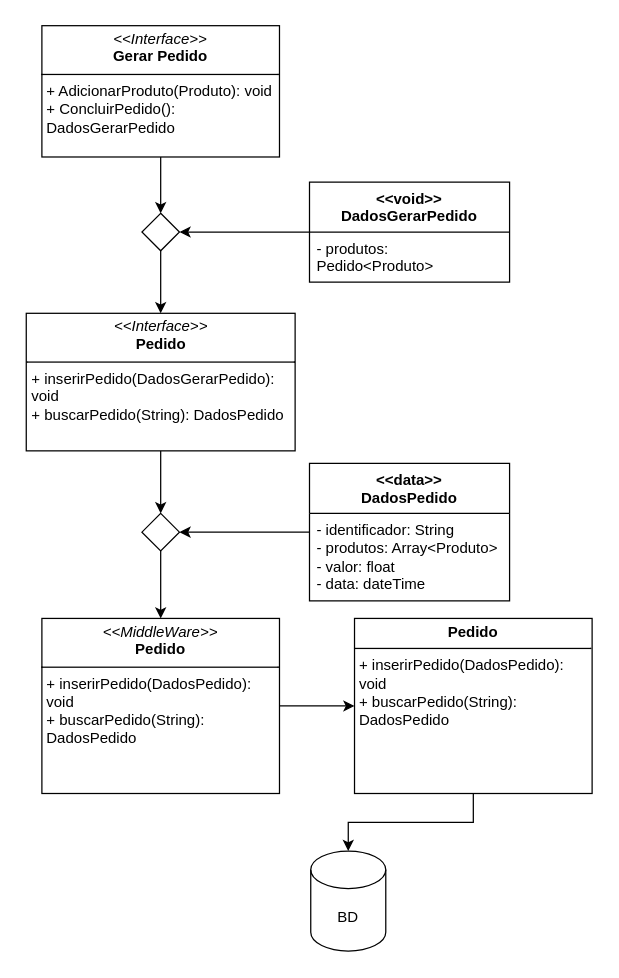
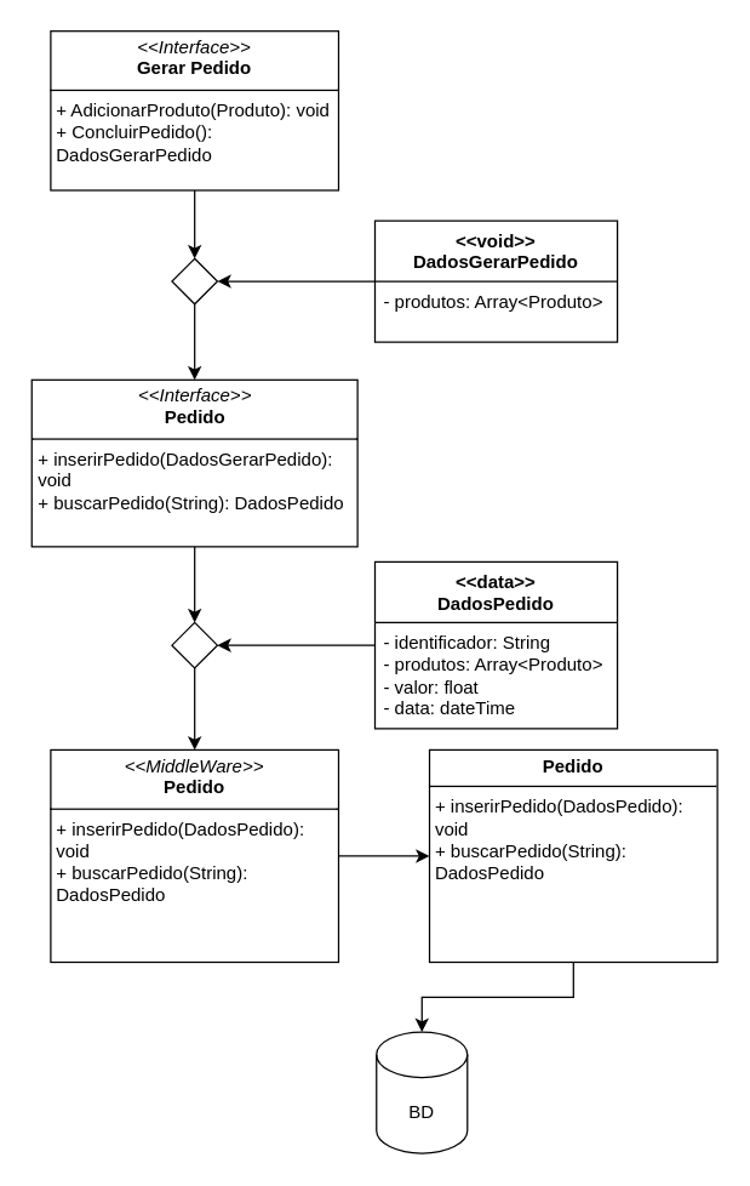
  <mxCell id="0" />
  <mxCell id="1" parent="0" />
  <mxCell id="2" style="edgeStyle=orthogonalEdgeStyle;rounded=0;orthogonalLoop=1;jettySize=auto;html=1;exitX=0.5;exitY=1;exitDx=0;exitDy=0;entryX=0.5;entryY=0;entryDx=0;entryDy=0;" edge="1" parent="1" source="3" target="13"><mxGeometry relative="1" as="geometry" /></mxCell>
  <mxCell id="3" value="&lt;p style=&quot;margin:0px;margin-top:4px;text-align:center;&quot;&gt;&lt;i&gt;&amp;lt;&amp;lt;Interface&amp;gt;&amp;gt;&lt;/i&gt;&lt;br&gt;&lt;b&gt;Gerar Pedido&lt;/b&gt;&lt;/p&gt;&lt;hr size=&quot;1&quot; style=&quot;border-style:solid;&quot;&gt;&lt;p style=&quot;margin:0px;margin-left:4px;&quot;&gt;+ AdicionarProduto(Produto): void&lt;br&gt;+ ConcluirPedido(): DadosGerarPedido&lt;/p&gt;" style="verticalAlign=top;align=left;overflow=fill;html=1;whiteSpace=wrap;" vertex="1" parent="1"><mxGeometry x="33" y="20" width="190" height="105" as="geometry" /></mxCell>
  <mxCell id="4" style="edgeStyle=orthogonalEdgeStyle;rounded=0;orthogonalLoop=1;jettySize=auto;html=1;entryX=1;entryY=0.5;entryDx=0;entryDy=0;" edge="1" parent="1" source="5" target="13"><mxGeometry relative="1" as="geometry" /></mxCell>
  <mxCell id="5" value="&amp;lt;&amp;lt;void&amp;gt;&amp;gt;&lt;div&gt;DadosGerarPedido&lt;/div&gt;" style="swimlane;fontStyle=1;align=center;verticalAlign=top;childLayout=stackLayout;horizontal=1;startSize=40;horizontalStack=0;resizeParent=1;resizeParentMax=0;resizeLast=0;collapsible=1;marginBottom=0;whiteSpace=wrap;html=1;" vertex="1" parent="1"><mxGeometry x="247" y="145" width="160" height="80" as="geometry" /></mxCell>
- <mxCell id="6" value="&lt;div&gt;- produtos: Pedido&amp;lt;Produto&amp;gt;&lt;span style=&quot;background-color: initial;&quot;&gt;&amp;nbsp;&lt;/span&gt;&lt;/div&gt;" style="text;strokeColor=none;fillColor=none;align=left;verticalAlign=top;spacingLeft=4;spacingRight=4;overflow=hidden;rotatable=0;points=[[0,0.5],[1,0.5]];portConstraint=eastwest;whiteSpace=wrap;html=1;" vertex="1" parent="5"><mxGeometry y="40" width="160" height="40" as="geometry" /></mxCell>
+ <mxCell id="6" value="&lt;div&gt;- produtos: Array&amp;lt;Produto&amp;gt;&lt;span style=&quot;background-color: initial;&quot;&gt;&amp;nbsp;&lt;/span&gt;&lt;/div&gt;" style="text;strokeColor=none;fillColor=none;align=left;verticalAlign=top;spacingLeft=4;spacingRight=4;overflow=hidden;rotatable=0;points=[[0,0.5],[1,0.5]];portConstraint=eastwest;whiteSpace=wrap;html=1;" vertex="1" parent="5"><mxGeometry y="40" width="160" height="40" as="geometry" /></mxCell>
  <mxCell id="7" style="edgeStyle=orthogonalEdgeStyle;rounded=0;orthogonalLoop=1;jettySize=auto;html=1;exitX=0.5;exitY=1;exitDx=0;exitDy=0;entryX=0.5;entryY=0;entryDx=0;entryDy=0;" edge="1" parent="1" source="8" target="19"><mxGeometry relative="1" as="geometry" /></mxCell>
  <mxCell id="8" value="&lt;p style=&quot;margin:0px;margin-top:4px;text-align:center;&quot;&gt;&lt;i&gt;&amp;lt;&amp;lt;Interface&amp;gt;&amp;gt;&lt;/i&gt;&lt;br&gt;&lt;b&gt;Pedido&lt;/b&gt;&lt;/p&gt;&lt;hr size=&quot;1&quot; style=&quot;border-style:solid;&quot;&gt;&lt;p style=&quot;margin:0px;margin-left:4px;&quot;&gt;+ inserirPedido(DadosGerarPedido): void&lt;br&gt;+ buscarPedido(String): DadosPedido&lt;/p&gt;" style="verticalAlign=top;align=left;overflow=fill;html=1;whiteSpace=wrap;" vertex="1" parent="1"><mxGeometry x="20.5" y="250" width="215" height="110" as="geometry" /></mxCell>
  <mxCell id="9" style="edgeStyle=orthogonalEdgeStyle;rounded=0;orthogonalLoop=1;jettySize=auto;html=1;entryX=1;entryY=0.5;entryDx=0;entryDy=0;" edge="1" parent="1" source="10" target="19"><mxGeometry relative="1" as="geometry" /></mxCell>
  <mxCell id="10" value="&amp;lt;&amp;lt;data&amp;gt;&amp;gt;&lt;div&gt;DadosPedido&lt;/div&gt;" style="swimlane;fontStyle=1;align=center;verticalAlign=top;childLayout=stackLayout;horizontal=1;startSize=40;horizontalStack=0;resizeParent=1;resizeParentMax=0;resizeLast=0;collapsible=1;marginBottom=0;whiteSpace=wrap;html=1;" vertex="1" parent="1"><mxGeometry x="247" y="370" width="160" height="110" as="geometry" /></mxCell>
  <mxCell id="11" value="- identificador: String&lt;div&gt;- produtos: Array&amp;lt;Produto&amp;gt;&lt;/div&gt;&lt;div&gt;- valor: float&lt;/div&gt;&lt;div&gt;- data: dateTime&lt;/div&gt;" style="text;strokeColor=none;fillColor=none;align=left;verticalAlign=top;spacingLeft=4;spacingRight=4;overflow=hidden;rotatable=0;points=[[0,0.5],[1,0.5]];portConstraint=eastwest;whiteSpace=wrap;html=1;" vertex="1" parent="10"><mxGeometry y="40" width="160" height="70" as="geometry" /></mxCell>
  <mxCell id="12" style="edgeStyle=orthogonalEdgeStyle;rounded=0;orthogonalLoop=1;jettySize=auto;html=1;entryX=0.5;entryY=0;entryDx=0;entryDy=0;" edge="1" parent="1" source="13" target="8"><mxGeometry relative="1" as="geometry" /></mxCell>
  <mxCell id="13" value="" style="rhombus;whiteSpace=wrap;html=1;" vertex="1" parent="1"><mxGeometry x="113" y="170" width="30" height="30" as="geometry" /></mxCell>
  <mxCell id="14" style="edgeStyle=orthogonalEdgeStyle;rounded=0;orthogonalLoop=1;jettySize=auto;html=1;exitX=1;exitY=0.5;exitDx=0;exitDy=0;" edge="1" parent="1" source="15" target="17"><mxGeometry relative="1" as="geometry" /></mxCell>
  <mxCell id="15" value="&lt;p style=&quot;margin:0px;margin-top:4px;text-align:center;&quot;&gt;&lt;i&gt;&amp;lt;&amp;lt;MiddleWare&amp;gt;&amp;gt;&lt;/i&gt;&lt;br&gt;&lt;b&gt;Pedido&lt;/b&gt;&lt;/p&gt;&lt;hr size=&quot;1&quot; style=&quot;border-style:solid;&quot;&gt;&lt;p style=&quot;margin:0px;margin-left:4px;&quot;&gt;+ inserirPedido(DadosPedido): void&lt;br&gt;+ buscarPedido(String): DadosPedido&lt;/p&gt;" style="verticalAlign=top;align=left;overflow=fill;html=1;whiteSpace=wrap;" vertex="1" parent="1"><mxGeometry x="33" y="494" width="190" height="140" as="geometry" /></mxCell>
  <mxCell id="16" style="edgeStyle=orthogonalEdgeStyle;rounded=0;orthogonalLoop=1;jettySize=auto;html=1;exitX=0.5;exitY=1;exitDx=0;exitDy=0;" edge="1" parent="1" source="17" target="20"><mxGeometry relative="1" as="geometry"><mxPoint x="378" y="700" as="targetPoint" /></mxGeometry></mxCell>
  <mxCell id="17" value="&lt;p style=&quot;margin:0px;margin-top:4px;text-align:center;&quot;&gt;&lt;b&gt;Pedido&lt;/b&gt;&lt;/p&gt;&lt;hr size=&quot;1&quot; style=&quot;border-style:solid;&quot;&gt;&lt;p style=&quot;margin:0px;margin-left:4px;&quot;&gt;+ inserirPedido(DadosPedido): void&lt;br&gt;+ buscarPedido(String): DadosPedido&lt;/p&gt;" style="verticalAlign=top;align=left;overflow=fill;html=1;whiteSpace=wrap;" vertex="1" parent="1"><mxGeometry x="283" y="494" width="190" height="140" as="geometry" /></mxCell>
  <mxCell id="18" style="edgeStyle=orthogonalEdgeStyle;rounded=0;orthogonalLoop=1;jettySize=auto;html=1;entryX=0.5;entryY=0;entryDx=0;entryDy=0;" edge="1" parent="1" source="19" target="15"><mxGeometry relative="1" as="geometry" /></mxCell>
  <mxCell id="19" value="" style="rhombus;whiteSpace=wrap;html=1;" vertex="1" parent="1"><mxGeometry x="113" y="410" width="30" height="30" as="geometry" /></mxCell>
  <mxCell id="20" value="BD" style="shape=cylinder3;whiteSpace=wrap;html=1;boundedLbl=1;backgroundOutline=1;size=15;" vertex="1" parent="1"><mxGeometry x="248" y="680" width="60" height="80" as="geometry" /></mxCell>
